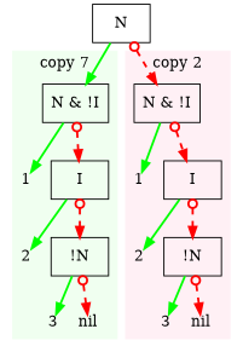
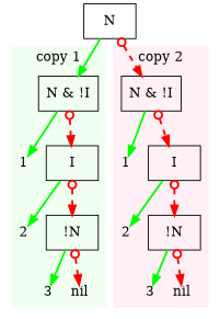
  digraph {
    fontname="DejaVu Serif"
    node [fontname="DejaVu Serif" fontsize=14 shape=plain]
    edge [color=green penwidth=2 style=solid fontname="DejaVu Serif"]
    n1 [label=1]
    n2 [label=I shape=box]
    n3 [label=2]
    n4 [label="!N" shape=box]
    n5 [label=3]
    n6 [label=nil]
    n7 [label="N & !I" shape=box]
    n8 [label=1]
    n9 [label=I shape=box]
    n10 [label=2]
    n11 [label="!N" shape=box]
    n12 [label=3]
    n13 [label=nil]
    n14 [label="N & !I" shape=box]
    n15 [label=N shape=box]
    subgraph cluster_1 {
      color=honeydew
-     label="copy 7"
+     label="copy 1"
      style=filled
      n7
      subgraph sub_2 {
        color=honeydew
        label="copy 1"
        rank=same
        style=filled
        n1
        n2
      }
      subgraph sub_3 {
        color=honeydew
        label="copy 1"
        rank=same
        style=filled
        n3
        n4
      }
      subgraph sub_4 {
        color=honeydew
        label="copy 1"
        rank=same
        style=filled
        n5
        n6
      }
    }
    subgraph cluster_5 {
      color=lavenderblush1
      label="copy 2"
      style=filled
      n14
      subgraph sub_6 {
        color=lavenderblush1
        label="copy 2"
        rank=same
        style=filled
        n8
        n9
      }
      subgraph sub_7 {
        color=lavenderblush1
        label="copy 2"
        rank=same
        style=filled
        n10
        n11
      }
      subgraph sub_8 {
        color=lavenderblush1
        label="copy 2"
        rank=same
        style=filled
        n12
        n13
      }
    }
    n2 -> n3
    n2 -> n4 [arrowhead=normal arrowtail=odot color=red dir=both style=dashed]
    n4 -> n5
    n4 -> n6 [arrowhead=normal arrowtail=odot color=red dir=both style=dashed]
    n7 -> n1
    n7 -> n2 [arrowhead=normal arrowtail=odot color=red dir=both style=dashed]
    n9 -> n10
    n9 -> n11 [arrowhead=normal arrowtail=odot color=red dir=both style=dashed]
    n11 -> n12
    n11 -> n13 [arrowhead=normal arrowtail=odot color=red dir=both style=dashed]
    n14 -> n8
    n14 -> n9 [arrowhead=normal arrowtail=odot color=red dir=both style=dashed]
    n15 -> n7
    n15 -> n14 [arrowhead=normal arrowtail=odot color=red dir=both style=dashed]
  }
